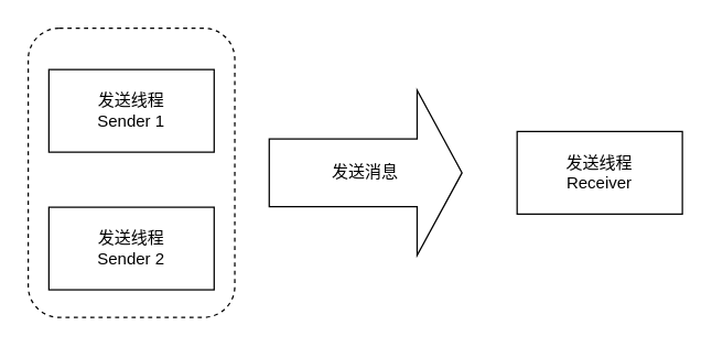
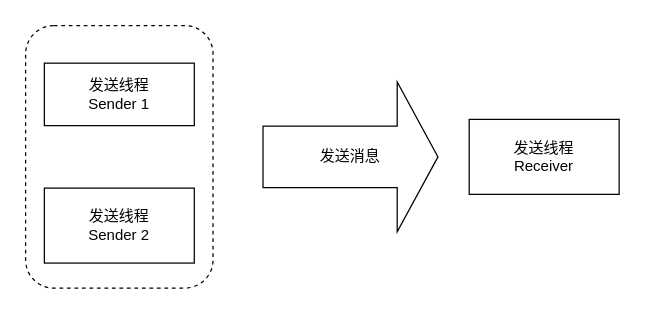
  <mxCell id="0" />
  <mxCell id="1" parent="0" />
  <mxCell id="2" value="" style="rounded=1;whiteSpace=wrap;html=1;dashed=1;fillColor=none;" vertex="1" parent="1"><mxGeometry x="20" y="20" width="150" height="210" as="geometry" /></mxCell>
- <mxCell id="3" value="发送线程&lt;br&gt;Sender 1" style="rounded=0;whiteSpace=wrap;html=1;" vertex="1" parent="1"><mxGeometry x="35" y="50" width="120" height="60" as="geometry" /></mxCell>
+ <mxCell id="3" value="发送线程&lt;br&gt;Sender 1" style="rounded=0;whiteSpace=wrap;html=1;" vertex="1" parent="1"><mxGeometry x="35" y="50" width="120" height="50" as="geometry" /></mxCell>
  <mxCell id="4" value="发送线程&lt;br&gt;Sender 2" style="rounded=0;whiteSpace=wrap;html=1;" vertex="1" parent="1"><mxGeometry x="35" y="150" width="120" height="60" as="geometry" /></mxCell>
- <mxCell id="5" value="发送消息" style="shape=singleArrow;whiteSpace=wrap;html=1;fillColor=none;arrowWidth=0.411;arrowSize=0.233;" vertex="1" parent="1"><mxGeometry x="195" y="65" width="140" height="120" as="geometry" /></mxCell>
+ <mxCell id="5" value="发送消息" style="shape=singleArrow;whiteSpace=wrap;html=1;fillColor=none;arrowWidth=0.411;arrowSize=0.233;" vertex="1" parent="1"><mxGeometry x="210" y="65" width="140" height="120" as="geometry" /></mxCell>
  <mxCell id="6" value="发送线程&lt;br&gt;Receiver" style="rounded=0;whiteSpace=wrap;html=1;" vertex="1" parent="1"><mxGeometry x="375" y="95" width="120" height="60" as="geometry" /></mxCell>
